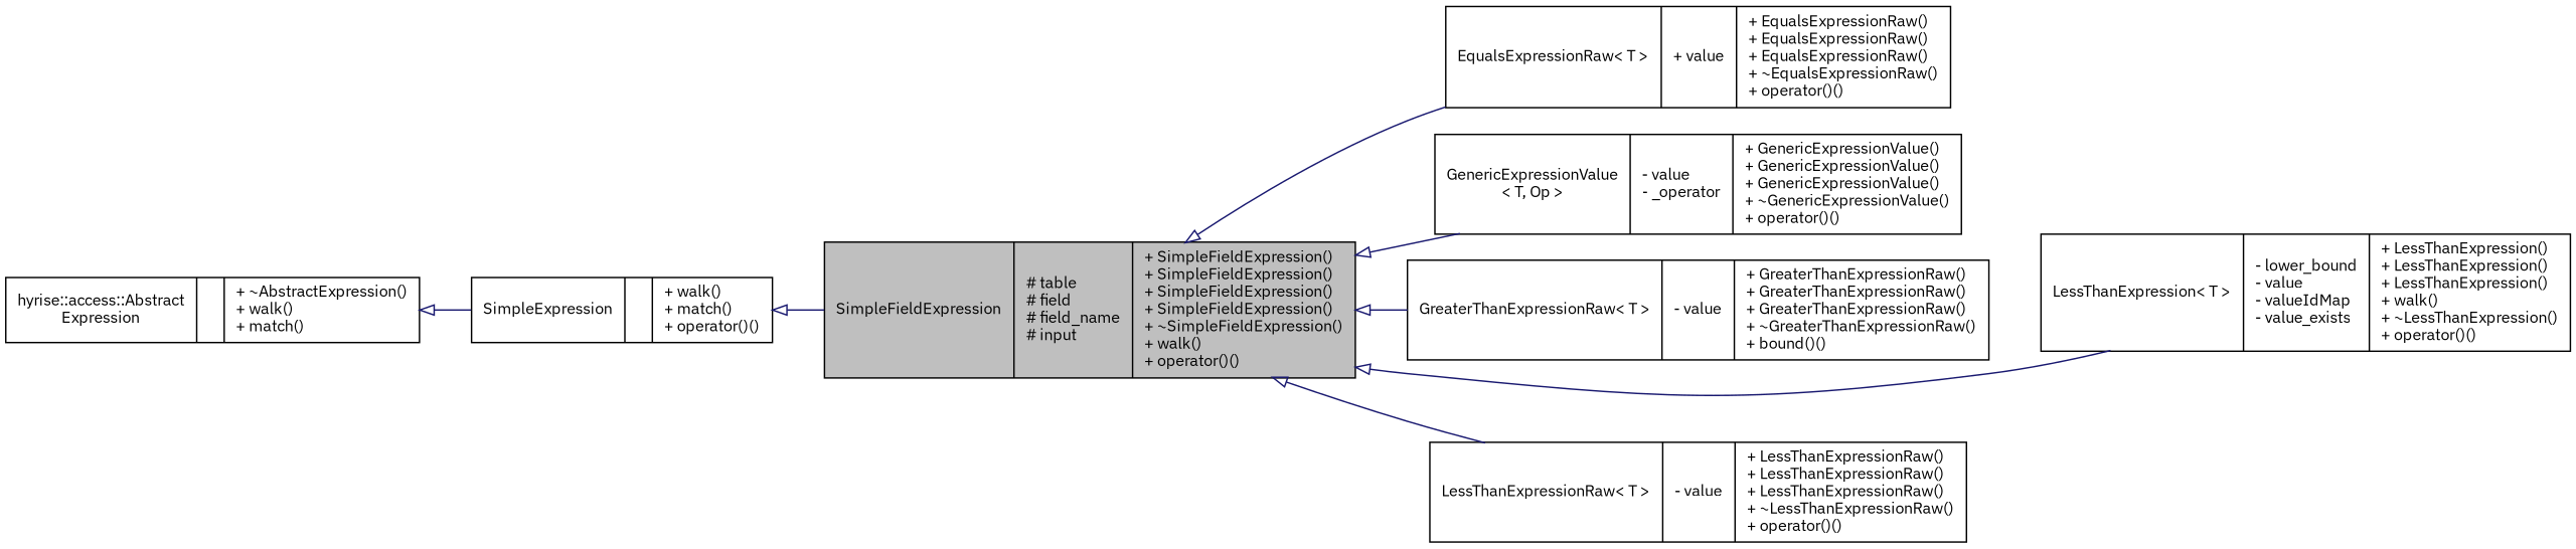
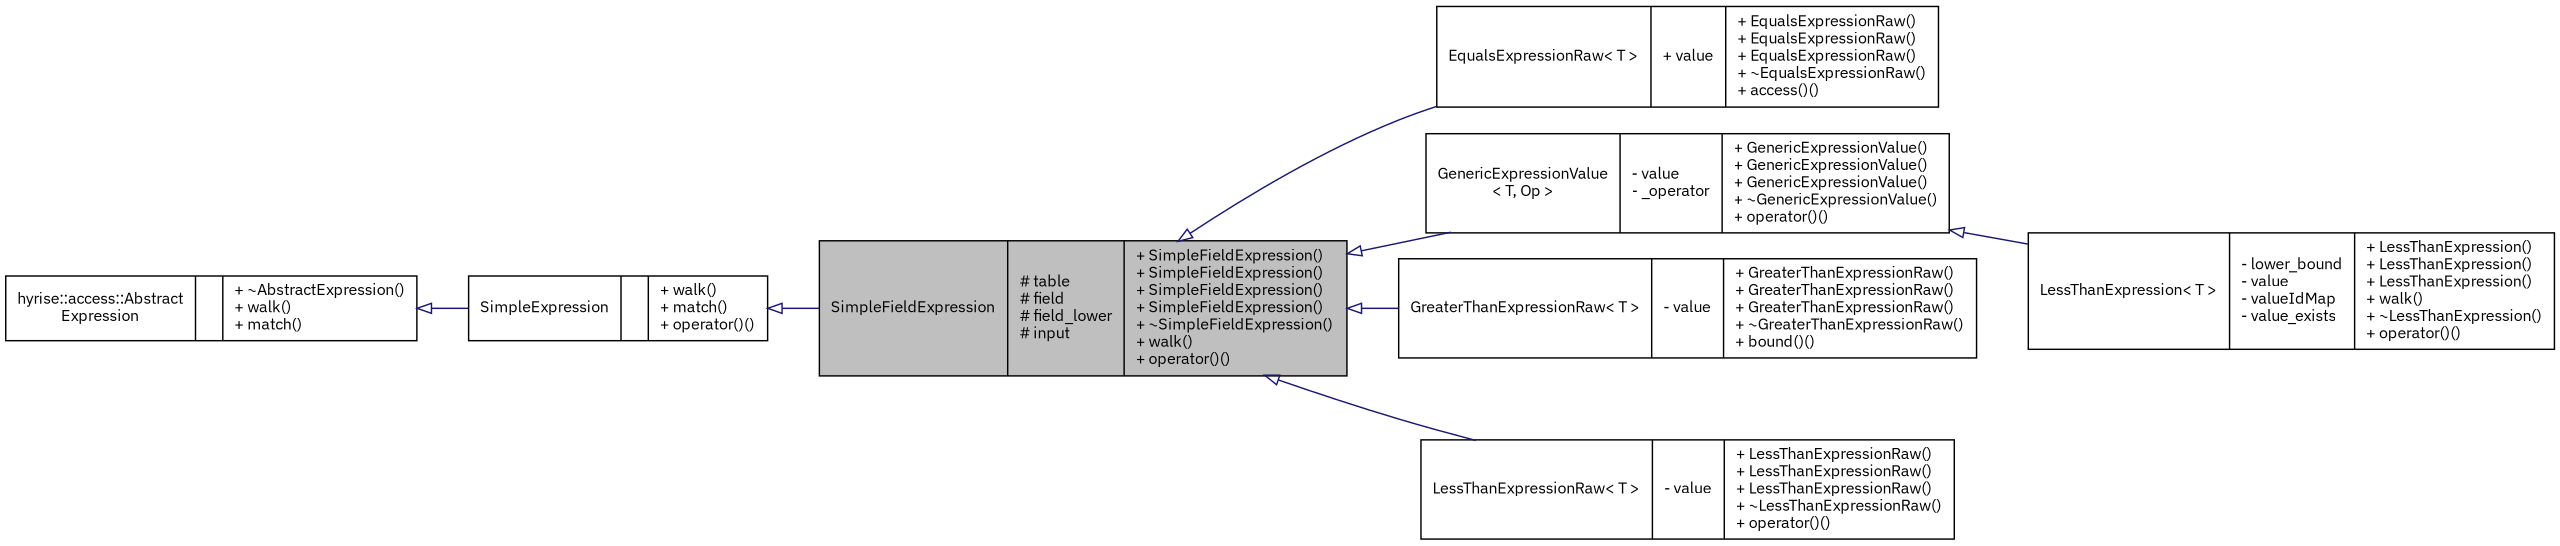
  digraph {
    fontname="IBM Plex Sans"
    rankdir=LR
    node [color=black fillcolor=white fontname="IBM Plex Sans" fontsize=11 shape=record style=filled]
    edge [arrowtail=onormal color=midnightblue dir=back fontname="IBM Plex Sans" fontsize=11 labelfontname=Helvetica labelfontsize=11 style=solid]
-   n1 [fillcolor=grey75 fontcolor=black height=0.2 label="{SimpleFieldExpression\n|# table\l# field\l# field_name\l# input\l|+ SimpleFieldExpression()\l+ SimpleFieldExpression()\l+ SimpleFieldExpression()\l+ SimpleFieldExpression()\l+ ~SimpleFieldExpression()\l+ walk()\l+ operator()()\l}" width=0.4]
-   n2 [height=0.2 label="{EqualsExpressionRaw\< T \>\n|+ value\l|+ EqualsExpressionRaw()\l+ EqualsExpressionRaw()\l+ EqualsExpressionRaw()\l+ ~EqualsExpressionRaw()\l+ operator()()\l}" width=0.4]
+   n1 [fillcolor=grey75 fontcolor=black height=0.2 label="{SimpleFieldExpression\n|# table\l# field\l# field_lower\l# input\l|+ SimpleFieldExpression()\l+ SimpleFieldExpression()\l+ SimpleFieldExpression()\l+ SimpleFieldExpression()\l+ ~SimpleFieldExpression()\l+ walk()\l+ operator()()\l}" width=0.4]
+   n2 [height=0.2 label="{EqualsExpressionRaw\< T \>\n|+ value\l|+ EqualsExpressionRaw()\l+ EqualsExpressionRaw()\l+ EqualsExpressionRaw()\l+ ~EqualsExpressionRaw()\l+ access()()\l}" width=0.4]
    n3 [height=0.2 label="{GenericExpressionValue\l\< T, Op \>\n|- value\l- _operator\l|+ GenericExpressionValue()\l+ GenericExpressionValue()\l+ GenericExpressionValue()\l+ ~GenericExpressionValue()\l+ operator()()\l}" width=0.4]
    n4 [height=0.2 label="{GreaterThanExpressionRaw\< T \>\n|- value\l|+ GreaterThanExpressionRaw()\l+ GreaterThanExpressionRaw()\l+ GreaterThanExpressionRaw()\l+ ~GreaterThanExpressionRaw()\l+ bound()()\l}" width=0.4]
    n5 [height=0.2 label="{LessThanExpression\< T \>\n|- lower_bound\l- value\l- valueIdMap\l- value_exists\l|+ LessThanExpression()\l+ LessThanExpression()\l+ LessThanExpression()\l+ walk()\l+ ~LessThanExpression()\l+ operator()()\l}" width=0.4]
    n6 [height=0.2 label="{LessThanExpressionRaw\< T \>\n|- value\l|+ LessThanExpressionRaw()\l+ LessThanExpressionRaw()\l+ LessThanExpressionRaw()\l+ ~LessThanExpressionRaw()\l+ operator()()\l}" width=0.4]
    n7 [height=0.2 label="{SimpleExpression\n||+ walk()\l+ match()\l+ operator()()\l}" width=0.4]
    n8 [height=0.2 label="{hyrise::access::Abstract\lExpression\n||+ ~AbstractExpression()\l+ walk()\l+ match()\l}" width=0.4]
    n1 -> n2
    n1 -> n3
    n1 -> n4
-   n1 -> n5
+   n3 -> n5
    n1 -> n6
    n7 -> n1
    n8 -> n7
  }
